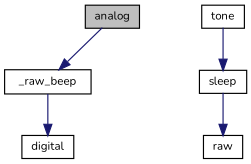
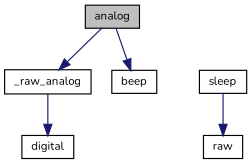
  digraph {
    fontname=Nunito
    rankdir=TB
    node [color=black fillcolor=white fontname=Nunito fontsize=10 shape=record style=filled]
    edge [color=midnightblue fontname=Nunito fontsize=10 labelfontname=Helvetica labelfontsize=10 style=solid]
    n1 [fillcolor=grey75 fontcolor=black height=0.2 label=analog width=0.4]
-   n2 [height=0.2 label=_raw_beep width=0.4]
+   n2 [height=0.2 label=_raw_analog width=0.4]
+   n3 [height=0.2 label=beep width=0.4]
    n4 [height=0.2 label=digital width=0.4]
-   n5 [height=0.2 label=tone width=0.4]
    n6 [height=0.2 label=sleep width=0.4]
    n7 [height=0.2 label=raw width=0.4]
    n1 -> n2
+   n1 -> n3
    n2 -> n4
-   n5 -> n6
    n6 -> n7
  }
